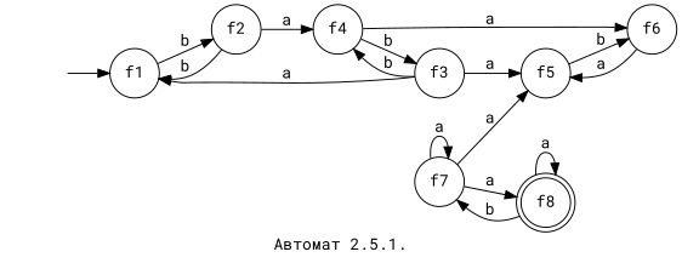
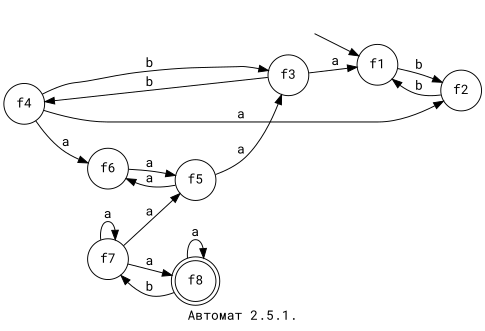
  digraph {
    fontname="Roboto Mono"
    label="Автомат 2.5.1."
    rankdir=LR
    node [fontname="Roboto Mono" shape=circle]
    edge [fontname="Roboto Mono"]
    "" [shape=none]
    f1
    f2
    f8 [shape=doublecircle]
    f7
    f5
    f3
    f4
    f6
    "" -> f1
    f1 -> f2 [label=b]
    f2 -> f1 [label=b]
-   f2 -> f4 [label=a]
+   f4 -> f2 [label=a]
    f8 -> f8 [label=a]
    f8 -> f7 [label=b]
    f7 -> f8 [label=a]
    f7 -> f7 [label=a]
    f7 -> f5 [label=a]
-   f5 -> f6 [label=b]
+   f5 -> f6 [label=a]
    f3 -> f1 [label=a]
-   f3 -> f5 [label=a]
+   f5 -> f3 [label=a]
    f3 -> f4 [label=b]
    f4 -> f3 [label=b]
    f4 -> f6 [label=a]
    f6 -> f5 [label=a]
  }
